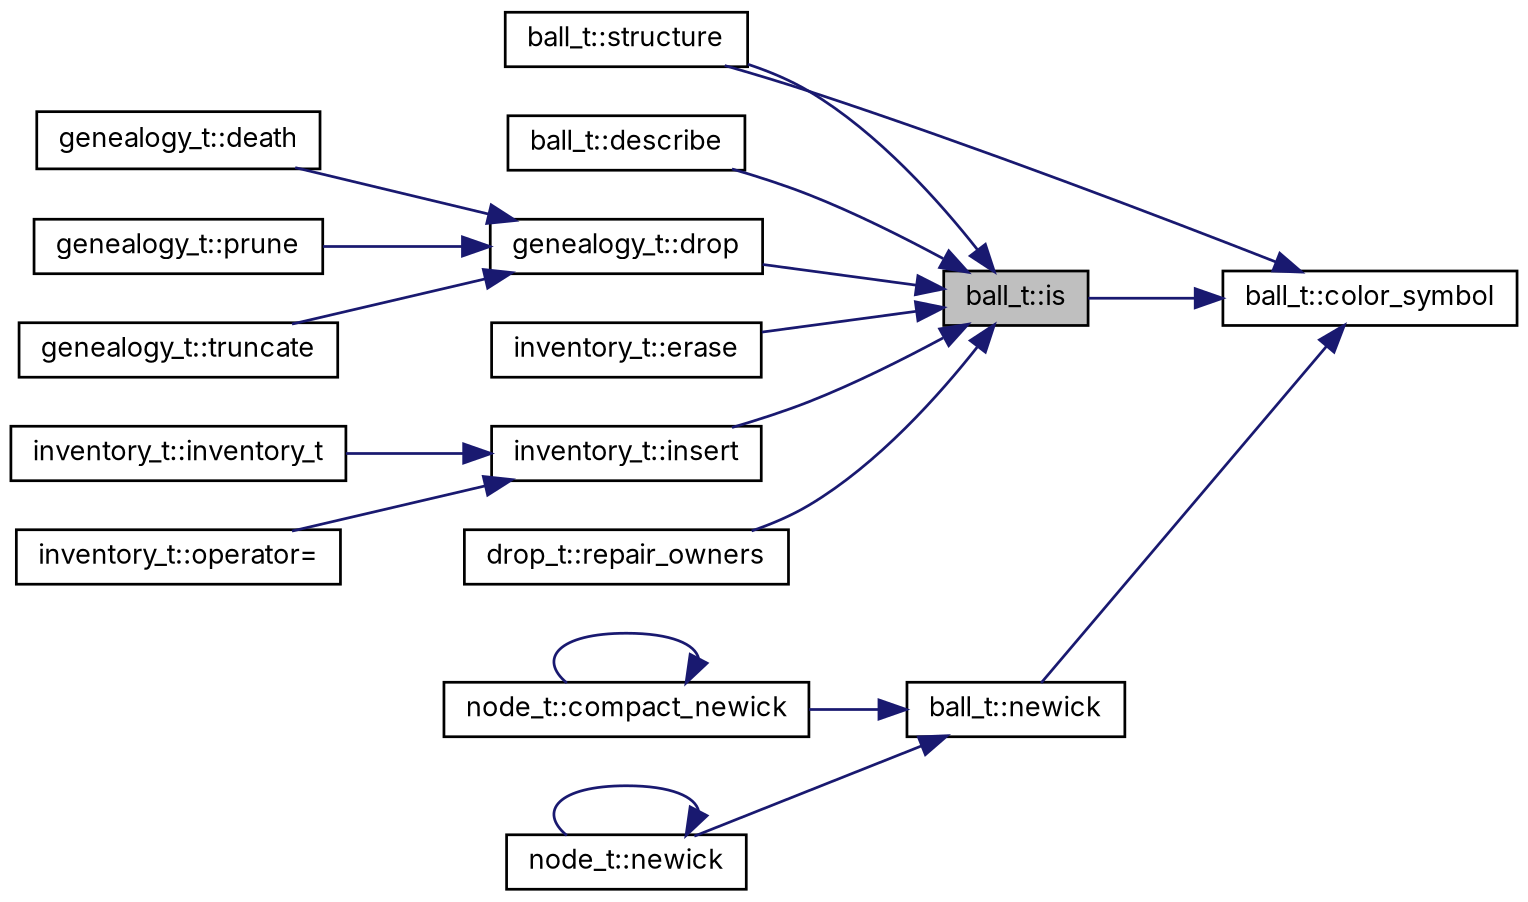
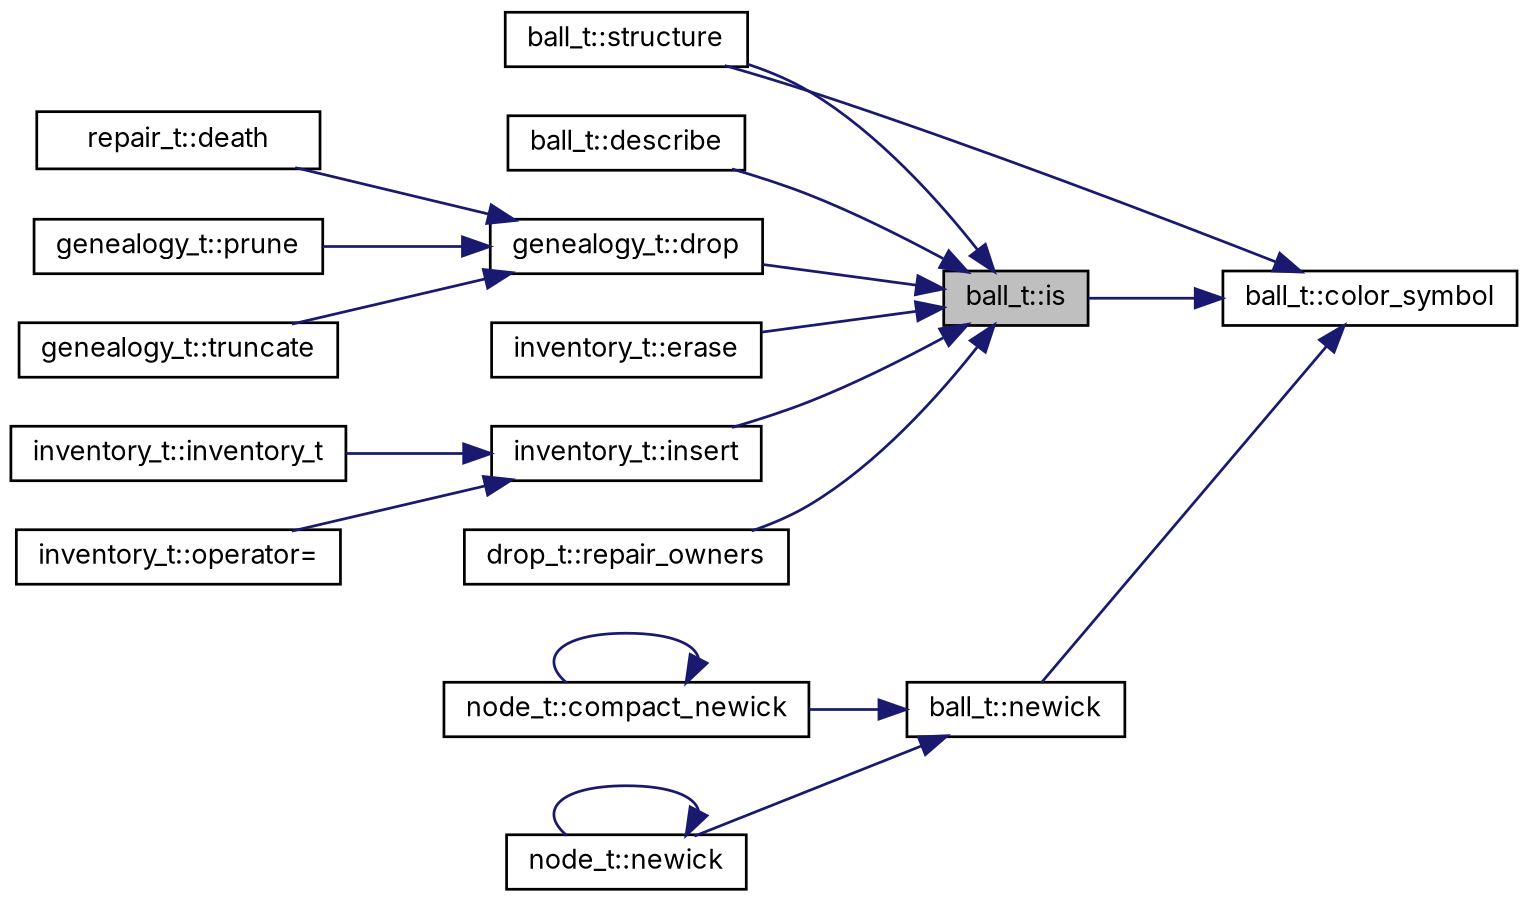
  digraph {
    fontname=Inter
    rankdir=RL
    node [color=black fillcolor=white fontname=Inter fontsize=10 shape=record style=filled]
    edge [color=midnightblue dir=back fontname=Inter fontsize=10 labelfontname=Helvetica labelfontsize=10 style=solid]
    n1 [fillcolor=grey75 fontcolor=black height=0.2 label="ball_t::is" width=0.4]
    n2 [height=0.2 label="ball_t::structure" width=0.4]
    n3 [height=0.2 label="ball_t::describe" width=0.4]
    n4 [height=0.2 label="genealogy_t::drop" width=0.4]
    n5 [height=0.2 label="inventory_t::erase" width=0.4]
    n6 [height=0.2 label="inventory_t::insert" width=0.4]
    n7 [height=0.2 label="drop_t::repair_owners" width=0.4]
    n8 [height=0.2 label="ball_t::color_symbol" width=0.4]
    n9 [height=0.2 label="ball_t::newick" width=0.4]
-   n10 [height=0.2 label="genealogy_t::death" width=0.4]
+   n10 [height=0.2 label="repair_t::death" width=0.4]
    n11 [height=0.2 label="genealogy_t::prune" width=0.4]
    n12 [height=0.2 label="genealogy_t::truncate" width=0.4]
    n13 [height=0.2 label="inventory_t::inventory_t" width=0.4]
    n14 [height=0.2 label="inventory_t::operator=" width=0.4]
    n15 [height=0.2 label="node_t::compact_newick" width=0.4]
    n16 [height=0.2 label="node_t::newick" width=0.4]
    n1 -> n2
    n1 -> n3
    n1 -> n4
    n1 -> n5
    n1 -> n6
    n1 -> n7
    n4 -> n10
    n4 -> n11
    n4 -> n12
    n6 -> n13
    n6 -> n14
    n8 -> n1
    n8 -> n2
    n8 -> n9
    n9 -> n15
    n9 -> n16
    n15 -> n15
    n16 -> n16
  }
